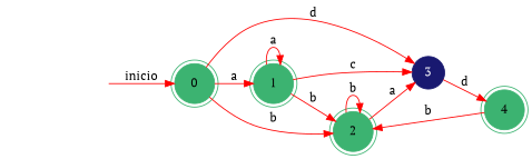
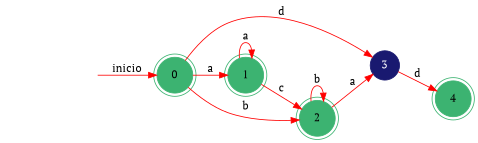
  digraph {
    fontname="PT Serif"
    rankdir=LR
    node [color=mediumseagreen fontname="PT Serif" shape=doublecircle style=filled]
    edge [color=red fontname="PT Serif"]
    0
    1
    2
    3 [color=midnightblue fontcolor=white shape=circle]
    4
    secret_node [color=midnightblue fontcolor=white shape=circle style=invis]
    0 -> 1 [label=a]
    0 -> 2 [label=b]
    0 -> 3 [label=d]
    1 -> 1 [label=a]
-   1 -> 2 [label=b]
-   1 -> 3 [label=c]
+   1 -> 2 [label=c]
    2 -> 2 [label=b]
    2 -> 3 [label=a]
    3 -> 4 [label=d]
-   4 -> 2 [label=b]
    secret_node -> 0 [label=inicio]
  }
